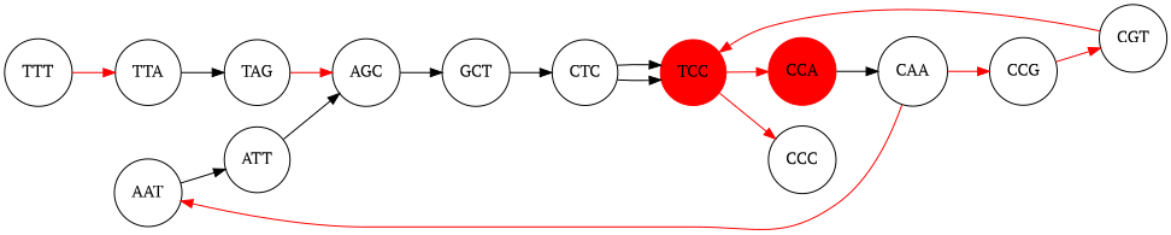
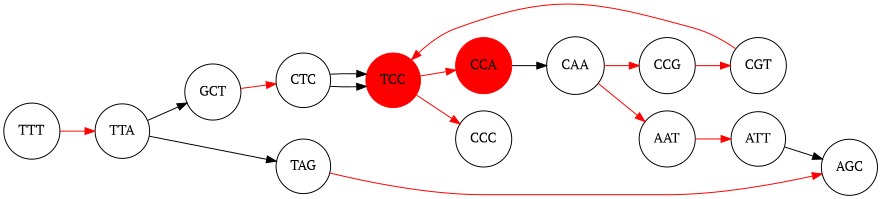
  digraph {
    constraint=false
    fontname="PT Serif"
    rankdir=LR
    node [fontname="PT Serif" shape=circle]
    edge [fontname="PT Serif"]
    AAT
    ATT
    AGC
    GCT
    CTC
    TTT
    TTA
    CAA
    CCG
    CCA [color=red style=filled]
    CGT
    TCC [color=red style=filled]
    CCC
    TAG
-   AAT -> ATT
+   AAT -> ATT [color=red]
    ATT -> AGC
-   AGC -> GCT
-   GCT -> CTC
+   TTA -> GCT
+   GCT -> CTC [color=red]
    CTC -> TCC
    CTC -> TCC
    TTT -> TTA [color=red]
    TTA -> TAG
    CAA -> AAT [color=red]
    CAA -> CCG [color=red]
    CCG -> CGT [color=red]
    CCA -> CAA
    CGT -> TCC [color=red]
    TCC -> CCA [color=red]
    TCC -> CCC [color=red]
    TAG -> AGC [color=red]
  }
